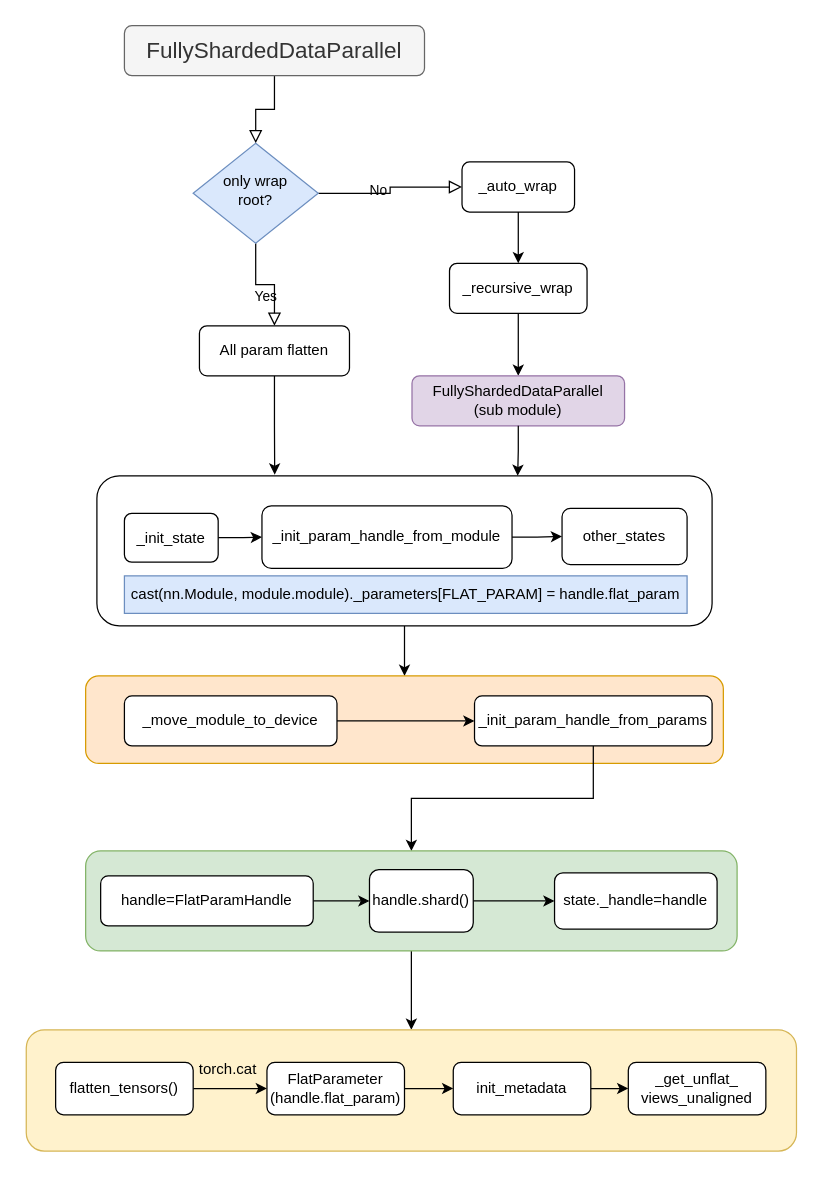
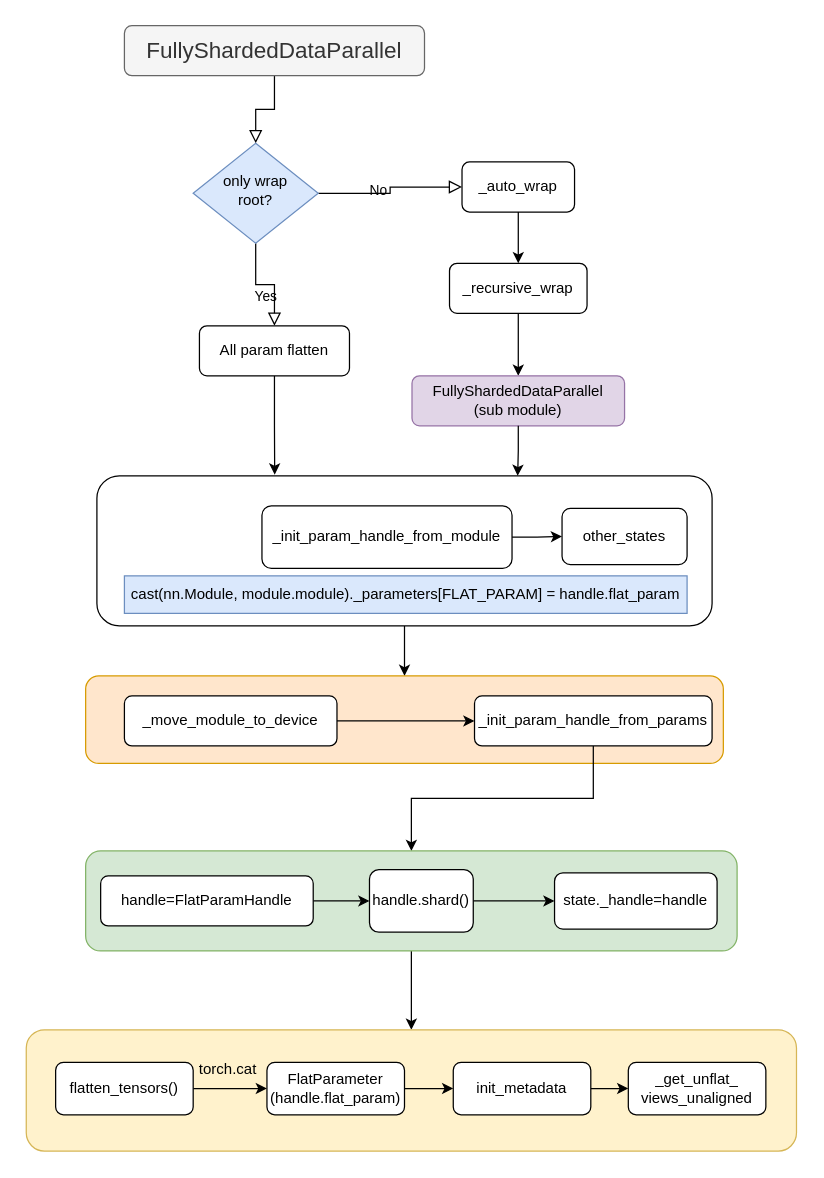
  <mxCell id="0" />
  <mxCell id="1" parent="0" />
  <mxCell id="2" value="" style="rounded=0;html=1;jettySize=auto;orthogonalLoop=1;fontSize=11;endArrow=block;endFill=0;endSize=8;strokeWidth=1;shadow=0;labelBackgroundColor=none;edgeStyle=orthogonalEdgeStyle;" parent="1" source="3" target="6" edge="1"><mxGeometry relative="1" as="geometry" /></mxCell>
  <mxCell id="3" value="&lt;font style=&quot;font-size: 18px;&quot;&gt;FullyShardedDataParallel&lt;/font&gt;" style="rounded=1;whiteSpace=wrap;html=1;fontSize=12;glass=0;strokeWidth=1;shadow=0;fillColor=#f5f5f5;fontColor=#333333;strokeColor=#666666;" parent="1" vertex="1"><mxGeometry x="99" y="20" width="240" height="40" as="geometry" /></mxCell>
  <mxCell id="4" value="Yes" style="rounded=0;html=1;jettySize=auto;orthogonalLoop=1;fontSize=11;endArrow=block;endFill=0;endSize=8;strokeWidth=1;shadow=0;labelBackgroundColor=none;edgeStyle=orthogonalEdgeStyle;" parent="1" source="6" target="12" edge="1"><mxGeometry y="-10" relative="1" as="geometry"><mxPoint as="offset" /><mxPoint x="109" y="120" as="targetPoint" /></mxGeometry></mxCell>
  <mxCell id="5" value="No" style="edgeStyle=orthogonalEdgeStyle;rounded=0;html=1;jettySize=auto;orthogonalLoop=1;fontSize=11;endArrow=block;endFill=0;endSize=8;strokeWidth=1;shadow=0;labelBackgroundColor=none;" parent="1" source="6" target="8" edge="1"><mxGeometry y="10" relative="1" as="geometry"><mxPoint as="offset" /></mxGeometry></mxCell>
  <mxCell id="6" value="only wrap&lt;div&gt;root?&lt;/div&gt;" style="rhombus;whiteSpace=wrap;html=1;shadow=0;fontFamily=Helvetica;fontSize=12;align=center;strokeWidth=1;spacing=6;spacingTop=-4;fillColor=#dae8fc;strokeColor=#6c8ebf;" parent="1" vertex="1"><mxGeometry x="154" y="114" width="100" height="80" as="geometry" /></mxCell>
  <mxCell id="7" value="" style="edgeStyle=orthogonalEdgeStyle;rounded=0;orthogonalLoop=1;jettySize=auto;html=1;" edge="1" parent="1" source="8" target="14"><mxGeometry relative="1" as="geometry" /></mxCell>
  <mxCell id="8" value="_auto_wrap" style="rounded=1;whiteSpace=wrap;html=1;fontSize=12;glass=0;strokeWidth=1;shadow=0;" parent="1" vertex="1"><mxGeometry x="369" y="129" width="90" height="40" as="geometry" /></mxCell>
  <mxCell id="9" value="" style="edgeStyle=orthogonalEdgeStyle;rounded=0;orthogonalLoop=1;jettySize=auto;html=1;" edge="1" parent="1" source="10" target="23"><mxGeometry relative="1" as="geometry" /></mxCell>
  <mxCell id="10" value="" style="rounded=1;whiteSpace=wrap;html=1;fontSize=12;glass=0;strokeWidth=1;shadow=0;" parent="1" vertex="1"><mxGeometry x="77" y="380" width="492" height="120" as="geometry" /></mxCell>
  <mxCell id="11" style="edgeStyle=orthogonalEdgeStyle;rounded=0;orthogonalLoop=1;jettySize=auto;html=1;entryX=0.289;entryY=-0.008;entryDx=0;entryDy=0;entryPerimeter=0;" edge="1" parent="1" source="12" target="10"><mxGeometry relative="1" as="geometry" /></mxCell>
  <mxCell id="12" value="All param flatten" style="rounded=1;whiteSpace=wrap;html=1;fontSize=12;glass=0;strokeWidth=1;shadow=0;" parent="1" vertex="1"><mxGeometry x="159" y="260" width="120" height="40" as="geometry" /></mxCell>
  <mxCell id="13" value="" style="edgeStyle=orthogonalEdgeStyle;rounded=0;orthogonalLoop=1;jettySize=auto;html=1;" edge="1" parent="1" source="14" target="15"><mxGeometry relative="1" as="geometry" /></mxCell>
  <mxCell id="14" value="_recursive_wrap" style="rounded=1;whiteSpace=wrap;html=1;fontSize=12;glass=0;strokeWidth=1;shadow=0;" vertex="1" parent="1"><mxGeometry x="359" y="210" width="110" height="40" as="geometry" /></mxCell>
  <mxCell id="15" value="FullyShardedDataParallel&lt;div&gt;(sub module)&lt;/div&gt;" style="rounded=1;whiteSpace=wrap;html=1;fontSize=12;glass=0;strokeWidth=1;shadow=0;fillColor=#e1d5e7;strokeColor=#9673a6;" vertex="1" parent="1"><mxGeometry x="329" y="300" width="170" height="40" as="geometry" /></mxCell>
  <mxCell id="16" style="edgeStyle=orthogonalEdgeStyle;rounded=0;orthogonalLoop=1;jettySize=auto;html=1;entryX=0.684;entryY=0;entryDx=0;entryDy=0;entryPerimeter=0;" edge="1" parent="1" source="15" target="10"><mxGeometry relative="1" as="geometry" /></mxCell>
- <mxCell id="17" value="" style="edgeStyle=orthogonalEdgeStyle;rounded=0;orthogonalLoop=1;jettySize=auto;html=1;" edge="1" parent="1" source="18" target="20"><mxGeometry relative="1" as="geometry" /></mxCell>
- <mxCell id="18" value="_init_state" style="rounded=1;whiteSpace=wrap;html=1;" vertex="1" parent="1"><mxGeometry x="99" y="410" width="75" height="39" as="geometry" /></mxCell>
  <mxCell id="19" style="edgeStyle=orthogonalEdgeStyle;rounded=0;orthogonalLoop=1;jettySize=auto;html=1;exitX=1;exitY=0.5;exitDx=0;exitDy=0;entryX=0;entryY=0.5;entryDx=0;entryDy=0;" edge="1" parent="1" source="20" target="21"><mxGeometry relative="1" as="geometry" /></mxCell>
  <mxCell id="20" value="_init_param_handle_from_module" style="rounded=1;whiteSpace=wrap;html=1;" vertex="1" parent="1"><mxGeometry x="209" y="404" width="200" height="50" as="geometry" /></mxCell>
  <mxCell id="21" value="other_states" style="rounded=1;whiteSpace=wrap;html=1;" vertex="1" parent="1"><mxGeometry x="449" y="406" width="100" height="45" as="geometry" /></mxCell>
  <mxCell id="22" value="cast(nn.Module, module.module)._parameters[FLAT_PARAM] = handle.flat_param" style="text;html=1;align=center;verticalAlign=middle;whiteSpace=wrap;rounded=0;fillColor=#dae8fc;strokeColor=#6c8ebf;" vertex="1" parent="1"><mxGeometry x="99" y="460" width="450" height="30" as="geometry" /></mxCell>
  <mxCell id="23" value="" style="whiteSpace=wrap;html=1;rounded=1;glass=0;strokeWidth=1;shadow=0;fillColor=#ffe6cc;strokeColor=#d79b00;" vertex="1" parent="1"><mxGeometry x="68" y="540" width="510" height="70" as="geometry" /></mxCell>
  <mxCell id="24" style="edgeStyle=orthogonalEdgeStyle;rounded=0;orthogonalLoop=1;jettySize=auto;html=1;entryX=0;entryY=0.5;entryDx=0;entryDy=0;" edge="1" parent="1" source="25" target="27"><mxGeometry relative="1" as="geometry" /></mxCell>
  <mxCell id="25" value="_move_module&lt;span style=&quot;background-color: initial;&quot;&gt;_to_device&lt;/span&gt;" style="rounded=1;whiteSpace=wrap;html=1;" vertex="1" parent="1"><mxGeometry x="99" y="556" width="170" height="40" as="geometry" /></mxCell>
  <mxCell id="26" style="edgeStyle=orthogonalEdgeStyle;rounded=0;orthogonalLoop=1;jettySize=auto;html=1;entryX=0.5;entryY=0;entryDx=0;entryDy=0;" edge="1" parent="1" source="27" target="29"><mxGeometry relative="1" as="geometry" /></mxCell>
  <mxCell id="27" value="_init_param_handle_from_params" style="rounded=1;whiteSpace=wrap;html=1;" vertex="1" parent="1"><mxGeometry x="379" y="556" width="190" height="40" as="geometry" /></mxCell>
  <mxCell id="28" value="" style="edgeStyle=orthogonalEdgeStyle;rounded=0;orthogonalLoop=1;jettySize=auto;html=1;" edge="1" parent="1" source="29" target="35"><mxGeometry relative="1" as="geometry" /></mxCell>
  <mxCell id="29" value="" style="rounded=1;whiteSpace=wrap;html=1;fillColor=#d5e8d4;strokeColor=#82b366;" vertex="1" parent="1"><mxGeometry x="68" y="680" width="521" height="80" as="geometry" /></mxCell>
  <mxCell id="30" value="" style="edgeStyle=orthogonalEdgeStyle;rounded=0;orthogonalLoop=1;jettySize=auto;html=1;" edge="1" parent="1" source="31" target="33"><mxGeometry relative="1" as="geometry" /></mxCell>
  <mxCell id="31" value="handle=FlatParamHandle" style="rounded=1;whiteSpace=wrap;html=1;" vertex="1" parent="1"><mxGeometry x="80" y="700" width="170" height="40" as="geometry" /></mxCell>
  <mxCell id="32" value="" style="edgeStyle=orthogonalEdgeStyle;rounded=0;orthogonalLoop=1;jettySize=auto;html=1;" edge="1" parent="1" source="33" target="34"><mxGeometry relative="1" as="geometry" /></mxCell>
  <mxCell id="33" value="handle.shard()" style="whiteSpace=wrap;html=1;rounded=1;" vertex="1" parent="1"><mxGeometry x="295" y="695" width="83" height="50" as="geometry" /></mxCell>
  <mxCell id="34" value="state._handle=handle" style="whiteSpace=wrap;html=1;rounded=1;" vertex="1" parent="1"><mxGeometry x="443" y="697.5" width="130" height="45" as="geometry" /></mxCell>
  <mxCell id="35" value="" style="whiteSpace=wrap;html=1;fillColor=#fff2cc;strokeColor=#d6b656;rounded=1;" vertex="1" parent="1"><mxGeometry x="20.5" y="823" width="616" height="97" as="geometry" /></mxCell>
  <mxCell id="36" value="" style="edgeStyle=orthogonalEdgeStyle;rounded=0;orthogonalLoop=1;jettySize=auto;html=1;" edge="1" parent="1" source="37" target="39"><mxGeometry relative="1" as="geometry" /></mxCell>
  <mxCell id="37" value="flatten_tensors()" style="rounded=1;whiteSpace=wrap;html=1;" vertex="1" parent="1"><mxGeometry x="44" y="849" width="110" height="42" as="geometry" /></mxCell>
  <mxCell id="38" value="" style="edgeStyle=orthogonalEdgeStyle;rounded=0;orthogonalLoop=1;jettySize=auto;html=1;" edge="1" parent="1" source="39" target="41"><mxGeometry relative="1" as="geometry" /></mxCell>
  <mxCell id="39" value="FlatParameter&lt;div&gt;(handle.flat_param)&lt;/div&gt;" style="rounded=1;whiteSpace=wrap;html=1;" vertex="1" parent="1"><mxGeometry x="213" y="849" width="110" height="42" as="geometry" /></mxCell>
  <mxCell id="40" value="" style="edgeStyle=orthogonalEdgeStyle;rounded=0;orthogonalLoop=1;jettySize=auto;html=1;" edge="1" parent="1" source="41" target="42"><mxGeometry relative="1" as="geometry" /></mxCell>
  <mxCell id="41" value="init_metadata" style="rounded=1;whiteSpace=wrap;html=1;" vertex="1" parent="1"><mxGeometry x="362" y="849" width="110" height="42" as="geometry" /></mxCell>
  <mxCell id="42" value="_get_unflat_&lt;div&gt;views_unaligned&lt;/div&gt;" style="rounded=1;whiteSpace=wrap;html=1;" vertex="1" parent="1"><mxGeometry x="502" y="849" width="110" height="42" as="geometry" /></mxCell>
  <mxCell id="43" value="torch.cat" style="text;html=1;align=center;verticalAlign=middle;whiteSpace=wrap;rounded=0;" vertex="1" parent="1"><mxGeometry x="152" y="840" width="60" height="30" as="geometry" /></mxCell>
